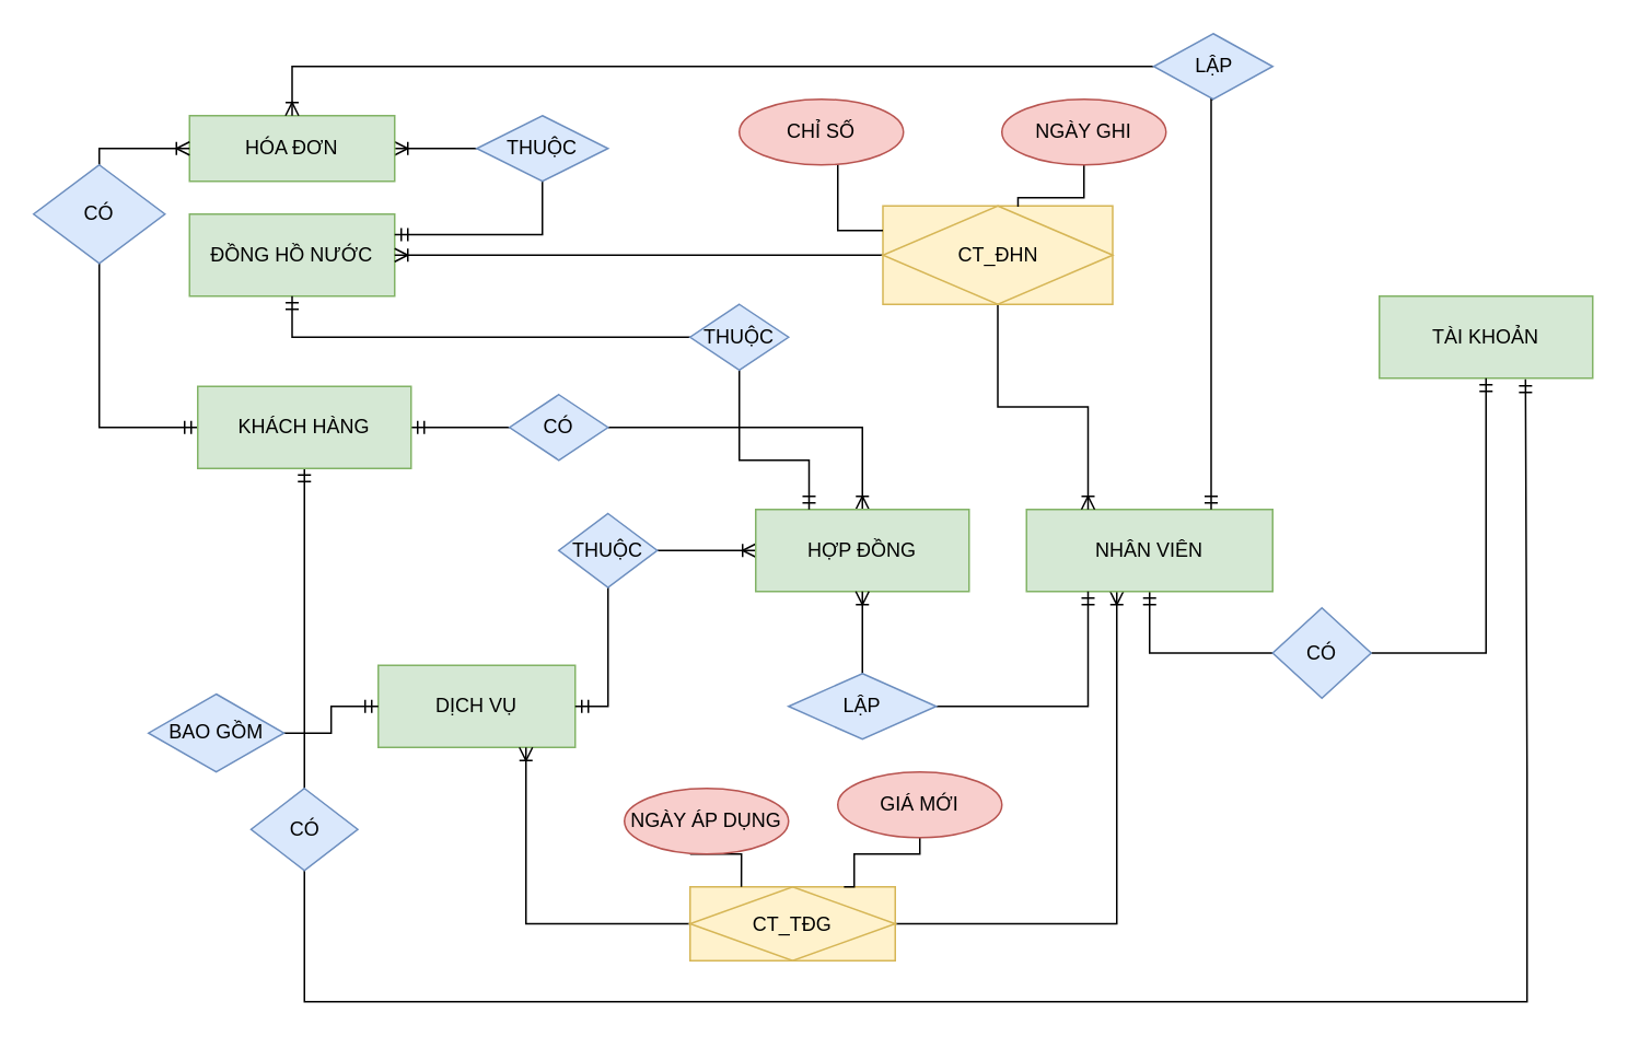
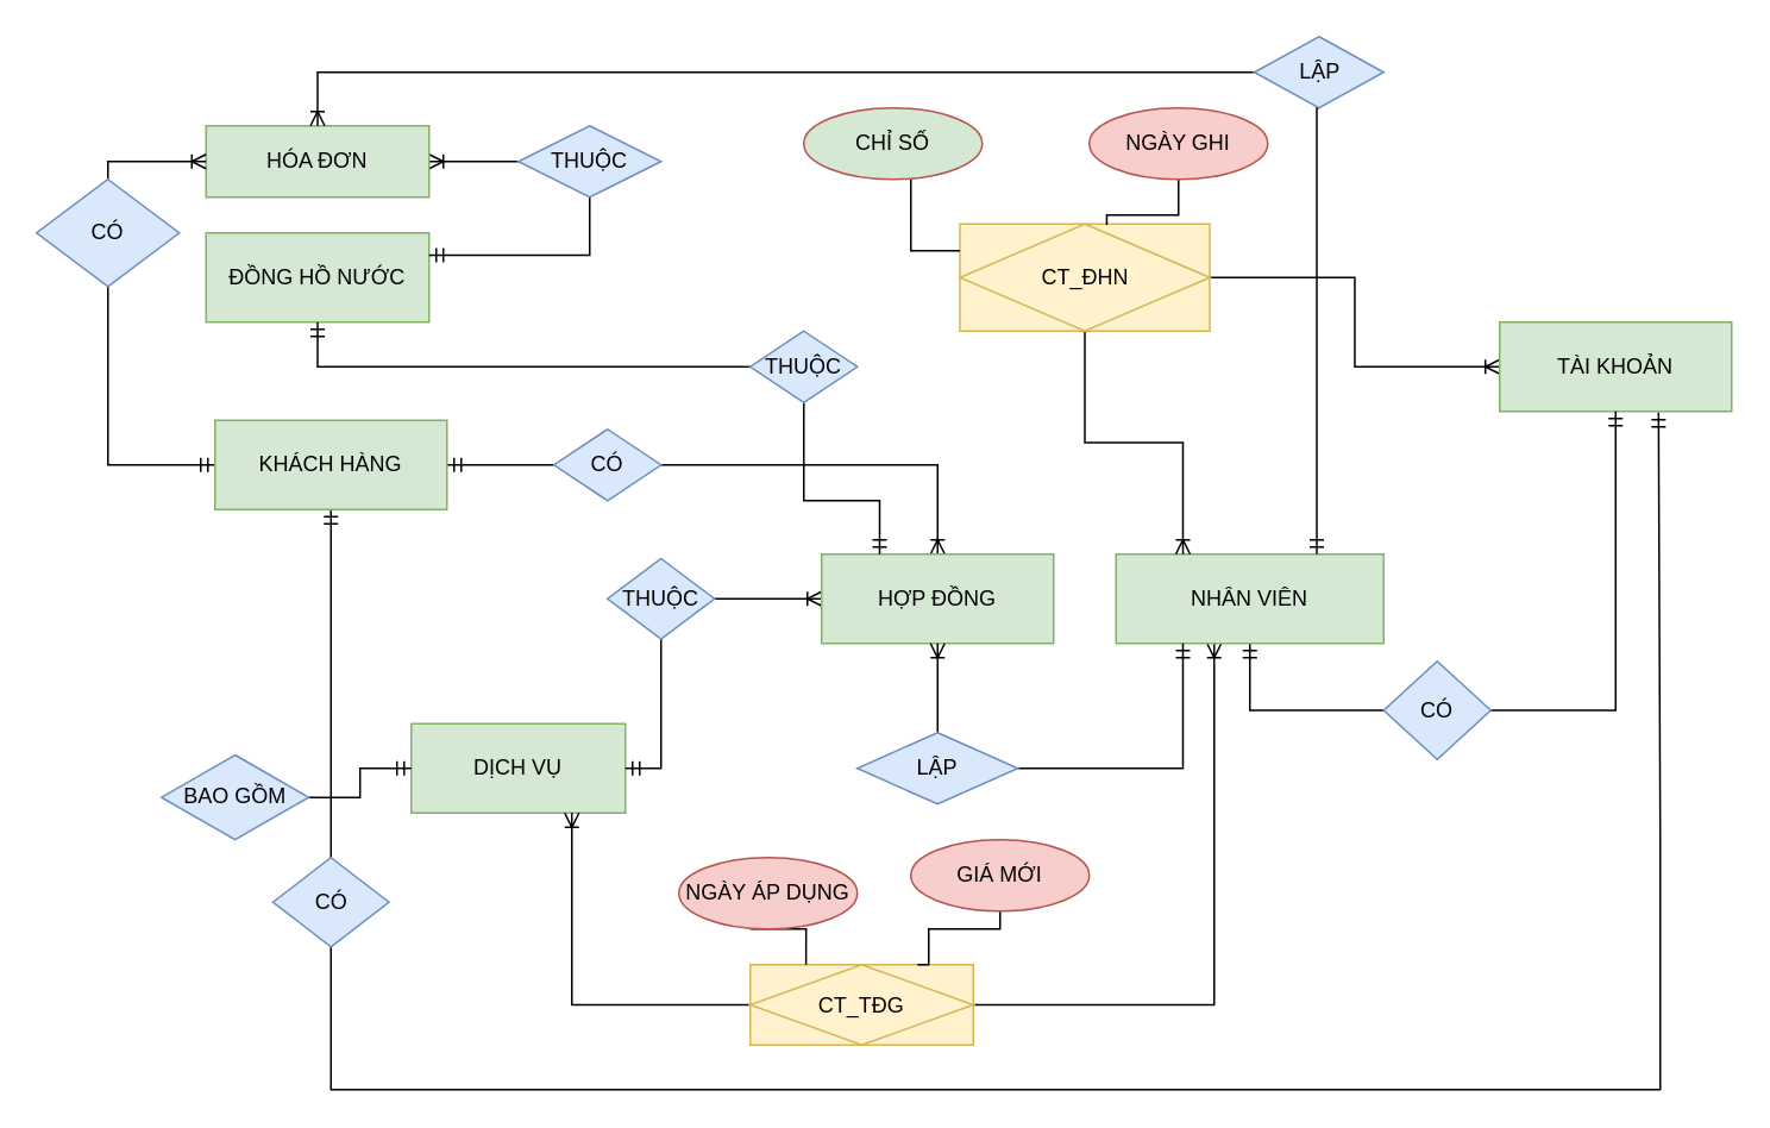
  <mxCell id="0" />
  <mxCell id="1" parent="0" />
  <mxCell id="2" style="edgeStyle=orthogonalEdgeStyle;rounded=0;orthogonalLoop=1;jettySize=auto;html=1;entryX=0;entryY=0.5;entryDx=0;entryDy=0;endArrow=none;endFill=0;startArrow=ERmandOne;startFill=0;" parent="1" source="4" target="49" edge="1"><mxGeometry relative="1" as="geometry" /></mxCell>
  <mxCell id="3" style="edgeStyle=orthogonalEdgeStyle;rounded=0;orthogonalLoop=1;jettySize=auto;html=1;entryX=1;entryY=0.5;entryDx=0;entryDy=0;endArrow=none;endFill=0;startArrow=ERoneToMany;startFill=0;" edge="1" parent="1" source="4" target="20"><mxGeometry relative="1" as="geometry"><Array as="points"><mxPoint x="680" y="563" /></Array></mxGeometry></mxCell>
  <mxCell id="4" value="NHÂN VIÊN" style="whiteSpace=wrap;html=1;align=center;fillColor=#d5e8d4;strokeColor=#82b366;" parent="1" vertex="1"><mxGeometry x="625" y="310" width="150" height="50" as="geometry" /></mxCell>
  <mxCell id="5" style="edgeStyle=orthogonalEdgeStyle;rounded=0;orthogonalLoop=1;jettySize=auto;html=1;entryX=0;entryY=0.5;entryDx=0;entryDy=0;startArrow=ERmandOne;startFill=0;endArrow=none;endFill=0;" parent="1" source="8" target="12" edge="1"><mxGeometry relative="1" as="geometry" /></mxCell>
  <mxCell id="6" style="edgeStyle=orthogonalEdgeStyle;rounded=0;orthogonalLoop=1;jettySize=auto;html=1;entryX=0.5;entryY=1;entryDx=0;entryDy=0;startArrow=ERmandOne;startFill=0;endArrow=none;endFill=0;exitX=0;exitY=0.5;exitDx=0;exitDy=0;" parent="1" source="8" target="33" edge="1"><mxGeometry relative="1" as="geometry" /></mxCell>
  <mxCell id="7" style="edgeStyle=orthogonalEdgeStyle;rounded=0;orthogonalLoop=1;jettySize=auto;html=1;entryX=0.5;entryY=0;entryDx=0;entryDy=0;startArrow=ERmandOne;startFill=0;endArrow=none;endFill=0;" parent="1" source="8" target="47" edge="1"><mxGeometry relative="1" as="geometry" /></mxCell>
  <mxCell id="8" value="KHÁCH HÀNG" style="whiteSpace=wrap;html=1;align=center;fillColor=#d5e8d4;strokeColor=#82b366;" parent="1" vertex="1"><mxGeometry x="120" y="235" width="130" height="50" as="geometry" /></mxCell>
  <mxCell id="9" style="edgeStyle=orthogonalEdgeStyle;rounded=0;orthogonalLoop=1;jettySize=auto;html=1;exitX=0.5;exitY=0;exitDx=0;exitDy=0;entryX=1;entryY=0.5;entryDx=0;entryDy=0;endArrow=none;endFill=0;startArrow=ERoneToMany;startFill=0;" parent="1" source="11" target="12" edge="1"><mxGeometry relative="1" as="geometry"><Array as="points"><mxPoint x="525" y="260" /></Array></mxGeometry></mxCell>
  <mxCell id="10" style="edgeStyle=orthogonalEdgeStyle;rounded=0;orthogonalLoop=1;jettySize=auto;html=1;entryX=1;entryY=0.5;entryDx=0;entryDy=0;startArrow=ERoneToMany;startFill=0;endArrow=none;endFill=0;" parent="1" source="11" target="15" edge="1"><mxGeometry relative="1" as="geometry" /></mxCell>
  <mxCell id="11" value="HỢP ĐỒNG" style="whiteSpace=wrap;html=1;align=center;fillColor=#d5e8d4;strokeColor=#82b366;" parent="1" vertex="1"><mxGeometry x="460" y="310" width="130" height="50" as="geometry" /></mxCell>
  <mxCell id="12" value="CÓ" style="shape=rhombus;perimeter=rhombusPerimeter;whiteSpace=wrap;html=1;align=center;fillColor=#dae8fc;strokeColor=#6c8ebf;" parent="1" vertex="1"><mxGeometry x="310" y="240" width="60" height="40" as="geometry" /></mxCell>
  <mxCell id="13" value="DỊCH VỤ" style="whiteSpace=wrap;html=1;align=center;fillColor=#d5e8d4;strokeColor=#82b366;" parent="1" vertex="1"><mxGeometry x="230" y="405" width="120" height="50" as="geometry" /></mxCell>
  <mxCell id="14" style="edgeStyle=orthogonalEdgeStyle;rounded=0;orthogonalLoop=1;jettySize=auto;html=1;entryX=1;entryY=0.5;entryDx=0;entryDy=0;startArrow=none;startFill=0;endArrow=ERmandOne;endFill=0;" parent="1" source="15" target="13" edge="1"><mxGeometry relative="1" as="geometry" /></mxCell>
  <mxCell id="15" value="THUỘC" style="shape=rhombus;perimeter=rhombusPerimeter;whiteSpace=wrap;html=1;align=center;fillColor=#dae8fc;strokeColor=#6c8ebf;" parent="1" vertex="1"><mxGeometry x="340" y="312.5" width="60" height="45" as="geometry" /></mxCell>
  <mxCell id="16" style="edgeStyle=orthogonalEdgeStyle;rounded=0;orthogonalLoop=1;jettySize=auto;html=1;entryX=0.25;entryY=1;entryDx=0;entryDy=0;startArrow=none;startFill=0;endArrow=ERmandOne;endFill=0;" parent="1" source="18" target="4" edge="1"><mxGeometry relative="1" as="geometry" /></mxCell>
  <mxCell id="17" style="edgeStyle=orthogonalEdgeStyle;rounded=0;orthogonalLoop=1;jettySize=auto;html=1;entryX=0.5;entryY=1;entryDx=0;entryDy=0;startArrow=none;startFill=0;endArrow=ERoneToMany;endFill=0;" parent="1" source="18" target="11" edge="1"><mxGeometry relative="1" as="geometry" /></mxCell>
  <mxCell id="18" value="LẬP" style="shape=rhombus;perimeter=rhombusPerimeter;whiteSpace=wrap;html=1;align=center;fillColor=#dae8fc;strokeColor=#6c8ebf;" parent="1" vertex="1"><mxGeometry x="480" y="410" width="90" height="40" as="geometry" /></mxCell>
  <mxCell id="19" style="edgeStyle=orthogonalEdgeStyle;rounded=0;orthogonalLoop=1;jettySize=auto;html=1;entryX=0.75;entryY=1;entryDx=0;entryDy=0;startArrow=none;startFill=0;endArrow=ERoneToMany;endFill=0;" parent="1" source="20" target="13" edge="1"><mxGeometry relative="1" as="geometry" /></mxCell>
  <mxCell id="20" value="CT_TĐG" style="shape=associativeEntity;whiteSpace=wrap;html=1;align=center;fillColor=#fff2cc;strokeColor=#d6b656;" parent="1" vertex="1"><mxGeometry x="420" y="540" width="125" height="45" as="geometry" /></mxCell>
  <mxCell id="21" style="edgeStyle=orthogonalEdgeStyle;rounded=0;orthogonalLoop=1;jettySize=auto;html=1;entryX=0.25;entryY=0;entryDx=0;entryDy=0;startArrow=none;startFill=0;endArrow=ERmandOne;endFill=0;exitX=0.5;exitY=1;exitDx=0;exitDy=0;" parent="1" source="44" target="11" edge="1"><mxGeometry relative="1" as="geometry"><Array as="points"><mxPoint x="450" y="280" /><mxPoint x="493" y="280" /></Array></mxGeometry></mxCell>
  <mxCell id="22" value="ĐỒNG HỒ NƯỚC" style="whiteSpace=wrap;html=1;align=center;fillColor=#d5e8d4;strokeColor=#82b366;" parent="1" vertex="1"><mxGeometry x="115" y="130" width="125" height="50" as="geometry" /></mxCell>
  <mxCell id="23" style="edgeStyle=orthogonalEdgeStyle;rounded=0;orthogonalLoop=1;jettySize=auto;html=1;entryX=0;entryY=0.5;entryDx=0;entryDy=0;startArrow=ERoneToMany;startFill=0;endArrow=none;endFill=0;" parent="1" source="24" target="35" edge="1"><mxGeometry relative="1" as="geometry" /></mxCell>
  <mxCell id="24" value="HÓA ĐƠN" style="whiteSpace=wrap;html=1;align=center;fillColor=#d5e8d4;strokeColor=#82b366;" parent="1" vertex="1"><mxGeometry x="115" y="70" width="125" height="40" as="geometry" /></mxCell>
- <mxCell id="25" style="edgeStyle=orthogonalEdgeStyle;rounded=0;orthogonalLoop=1;jettySize=auto;html=1;entryX=1;entryY=0.5;entryDx=0;entryDy=0;startArrow=none;startFill=0;endArrow=ERoneToMany;endFill=0;" parent="1" source="27" target="22" edge="1"><mxGeometry relative="1" as="geometry" /></mxCell>
+ <mxCell id="25" style="edgeStyle=orthogonalEdgeStyle;rounded=0;orthogonalLoop=1;jettySize=auto;html=1;startArrow=none;startFill=0;endArrow=ERoneToMany;endFill=0;" parent="1" source="27" target="45" edge="1"><mxGeometry relative="1" as="geometry" /></mxCell>
  <mxCell id="26" style="edgeStyle=orthogonalEdgeStyle;rounded=0;orthogonalLoop=1;jettySize=auto;html=1;entryX=0.25;entryY=0;entryDx=0;entryDy=0;startArrow=none;startFill=0;endArrow=ERoneToMany;endFill=0;" parent="1" source="27" target="4" edge="1"><mxGeometry relative="1" as="geometry" /></mxCell>
  <mxCell id="27" value="CT_ĐHN" style="shape=associativeEntity;whiteSpace=wrap;html=1;align=center;fillColor=#fff2cc;strokeColor=#d6b656;" parent="1" vertex="1"><mxGeometry x="537.5" y="125" width="140" height="60" as="geometry" /></mxCell>
  <mxCell id="28" style="edgeStyle=orthogonalEdgeStyle;rounded=0;orthogonalLoop=1;jettySize=auto;html=1;entryX=0.588;entryY=0.008;entryDx=0;entryDy=0;startArrow=none;startFill=0;endArrow=none;endFill=0;entryPerimeter=0;" parent="1" source="29" target="27" edge="1"><mxGeometry relative="1" as="geometry"><Array as="points" /></mxGeometry></mxCell>
  <mxCell id="29" value="NGÀY GHI" style="ellipse;whiteSpace=wrap;html=1;align=center;fillColor=#f8cecc;strokeColor=#b85450;" parent="1" vertex="1"><mxGeometry x="610" y="60" width="100" height="40" as="geometry" /></mxCell>
  <mxCell id="30" style="edgeStyle=orthogonalEdgeStyle;rounded=0;orthogonalLoop=1;jettySize=auto;html=1;entryX=0;entryY=0.25;entryDx=0;entryDy=0;startArrow=none;startFill=0;endArrow=none;endFill=0;" parent="1" source="31" target="27" edge="1"><mxGeometry relative="1" as="geometry"><Array as="points"><mxPoint x="510" y="110" /><mxPoint x="510" y="140" /></Array></mxGeometry></mxCell>
- <mxCell id="31" value="CHỈ SỐ" style="ellipse;whiteSpace=wrap;html=1;align=center;fillColor=#f8cecc;strokeColor=#b85450;" parent="1" vertex="1"><mxGeometry x="450" y="60" width="100" height="40" as="geometry" /></mxCell>
+ <mxCell id="31" value="CHỈ SỐ" style="ellipse;whiteSpace=wrap;html=1;align=center;fillColor=#d5e8d4;strokeColor=#b85450;" parent="1" vertex="1"><mxGeometry x="450" y="60" width="100" height="40" as="geometry" /></mxCell>
  <mxCell id="32" style="edgeStyle=orthogonalEdgeStyle;rounded=0;orthogonalLoop=1;jettySize=auto;html=1;entryX=0;entryY=0.5;entryDx=0;entryDy=0;startArrow=none;startFill=0;endArrow=ERoneToMany;endFill=0;exitX=0.5;exitY=0;exitDx=0;exitDy=0;" parent="1" source="33" target="24" edge="1"><mxGeometry relative="1" as="geometry"><Array as="points"><mxPoint x="60" y="90" /></Array></mxGeometry></mxCell>
  <mxCell id="33" value="CÓ" style="shape=rhombus;perimeter=rhombusPerimeter;whiteSpace=wrap;html=1;align=center;fillColor=#dae8fc;strokeColor=#6c8ebf;" parent="1" vertex="1"><mxGeometry x="20" y="100" width="80" height="60" as="geometry" /></mxCell>
  <mxCell id="34" style="edgeStyle=orthogonalEdgeStyle;rounded=0;orthogonalLoop=1;jettySize=auto;html=1;entryX=1;entryY=0.25;entryDx=0;entryDy=0;startArrow=none;startFill=0;endArrow=ERmandOne;endFill=0;exitX=0.5;exitY=1;exitDx=0;exitDy=0;" parent="1" source="35" target="22" edge="1"><mxGeometry relative="1" as="geometry"><Array as="points"><mxPoint x="330" y="143" /></Array></mxGeometry></mxCell>
  <mxCell id="35" value="THUỘC" style="shape=rhombus;perimeter=rhombusPerimeter;whiteSpace=wrap;html=1;align=center;fillColor=#dae8fc;strokeColor=#6c8ebf;" parent="1" vertex="1"><mxGeometry x="290" y="70" width="80" height="40" as="geometry" /></mxCell>
  <mxCell id="36" style="edgeStyle=orthogonalEdgeStyle;rounded=0;orthogonalLoop=1;jettySize=auto;html=1;entryX=0.75;entryY=0;entryDx=0;entryDy=0;startArrow=none;startFill=0;endArrow=ERmandOne;endFill=0;exitX=0.5;exitY=1;exitDx=0;exitDy=0;" parent="1" source="38" target="4" edge="1"><mxGeometry relative="1" as="geometry"><Array as="points"><mxPoint x="738" y="60" /><mxPoint x="738" y="185" /></Array></mxGeometry></mxCell>
  <mxCell id="37" style="edgeStyle=orthogonalEdgeStyle;rounded=0;orthogonalLoop=1;jettySize=auto;html=1;entryX=0.5;entryY=0;entryDx=0;entryDy=0;startArrow=none;startFill=0;endArrow=ERoneToMany;endFill=0;" parent="1" source="38" target="24" edge="1"><mxGeometry relative="1" as="geometry" /></mxCell>
  <mxCell id="38" value="LẬP" style="shape=rhombus;perimeter=rhombusPerimeter;whiteSpace=wrap;html=1;align=center;fillColor=#dae8fc;strokeColor=#6c8ebf;" parent="1" vertex="1"><mxGeometry x="702.5" y="20" width="72.5" height="40" as="geometry" /></mxCell>
  <mxCell id="39" style="edgeStyle=orthogonalEdgeStyle;rounded=0;orthogonalLoop=1;jettySize=auto;html=1;entryX=0.25;entryY=0;entryDx=0;entryDy=0;startArrow=none;startFill=0;endArrow=none;endFill=0;exitX=0.5;exitY=1;exitDx=0;exitDy=0;" parent="1" source="40" target="20" edge="1"><mxGeometry relative="1" as="geometry"><Array as="points"><mxPoint x="420" y="520" /><mxPoint x="450" y="520" /></Array></mxGeometry></mxCell>
  <mxCell id="40" value="NGÀY ÁP DỤNG" style="ellipse;whiteSpace=wrap;html=1;align=center;fillColor=#f8cecc;strokeColor=#b85450;" parent="1" vertex="1"><mxGeometry x="380" y="480" width="100" height="40" as="geometry" /></mxCell>
  <mxCell id="41" style="edgeStyle=orthogonalEdgeStyle;rounded=0;orthogonalLoop=1;jettySize=auto;html=1;entryX=0.75;entryY=0;entryDx=0;entryDy=0;startArrow=none;startFill=0;endArrow=none;endFill=0;exitX=0.5;exitY=1;exitDx=0;exitDy=0;" parent="1" source="42" target="20" edge="1"><mxGeometry relative="1" as="geometry"><Array as="points"><mxPoint x="560" y="520" /><mxPoint x="520" y="520" /></Array></mxGeometry></mxCell>
  <mxCell id="42" value="GIÁ MỚI" style="ellipse;whiteSpace=wrap;html=1;align=center;fillColor=#f8cecc;strokeColor=#b85450;" parent="1" vertex="1"><mxGeometry x="510" y="470" width="100" height="40" as="geometry" /></mxCell>
  <mxCell id="43" style="edgeStyle=orthogonalEdgeStyle;rounded=0;orthogonalLoop=1;jettySize=auto;html=1;entryX=0.5;entryY=1;entryDx=0;entryDy=0;startArrow=none;startFill=0;endArrow=ERmandOne;endFill=0;" parent="1" source="44" target="22" edge="1"><mxGeometry relative="1" as="geometry" /></mxCell>
  <mxCell id="44" value="THUỘC" style="shape=rhombus;perimeter=rhombusPerimeter;whiteSpace=wrap;html=1;align=center;fillColor=#dae8fc;strokeColor=#6c8ebf;" parent="1" vertex="1"><mxGeometry x="420" y="185" width="60" height="40" as="geometry" /></mxCell>
  <mxCell id="45" value="TÀI KHOẢN" style="whiteSpace=wrap;html=1;align=center;fillColor=#d5e8d4;strokeColor=#82b366;" parent="1" vertex="1"><mxGeometry x="840" y="180" width="130" height="50" as="geometry" /></mxCell>
  <mxCell id="46" style="edgeStyle=orthogonalEdgeStyle;rounded=0;orthogonalLoop=1;jettySize=auto;html=1;entryX=0.685;entryY=1.014;entryDx=0;entryDy=0;entryPerimeter=0;startArrow=none;startFill=0;endArrow=ERmandOne;endFill=0;" parent="1" source="47" target="45" edge="1"><mxGeometry relative="1" as="geometry"><Array as="points"><mxPoint x="185" y="610" /><mxPoint x="930" y="610" /><mxPoint x="930" y="470" /><mxPoint x="929" y="470" /></Array></mxGeometry></mxCell>
  <mxCell id="47" value="CÓ" style="shape=rhombus;perimeter=rhombusPerimeter;whiteSpace=wrap;html=1;align=center;fillColor=#dae8fc;strokeColor=#6c8ebf;" parent="1" vertex="1"><mxGeometry x="152.5" y="480" width="65" height="50" as="geometry" /></mxCell>
  <mxCell id="48" style="edgeStyle=orthogonalEdgeStyle;rounded=0;orthogonalLoop=1;jettySize=auto;html=1;exitX=1;exitY=0.5;exitDx=0;exitDy=0;endArrow=ERmandOne;endFill=0;" parent="1" source="49" target="45" edge="1"><mxGeometry relative="1" as="geometry" /></mxCell>
  <mxCell id="49" value="CÓ" style="shape=rhombus;perimeter=rhombusPerimeter;whiteSpace=wrap;html=1;align=center;fillColor=#dae8fc;strokeColor=#6c8ebf;" parent="1" vertex="1"><mxGeometry x="775" y="370" width="60" height="55" as="geometry" /></mxCell>
  <mxCell id="50" style="edgeStyle=orthogonalEdgeStyle;rounded=0;orthogonalLoop=1;jettySize=auto;html=1;entryX=0;entryY=0.5;entryDx=0;entryDy=0;endArrow=ERmandOne;endFill=0;" parent="1" source="51" target="13" edge="1"><mxGeometry relative="1" as="geometry" /></mxCell>
  <mxCell id="51" value="BAO GỒM" style="shape=rhombus;perimeter=rhombusPerimeter;whiteSpace=wrap;html=1;align=center;fillColor=#dae8fc;strokeColor=#6c8ebf;" parent="1" vertex="1"><mxGeometry x="90" y="422.5" width="82.5" height="47.5" as="geometry" /></mxCell>
